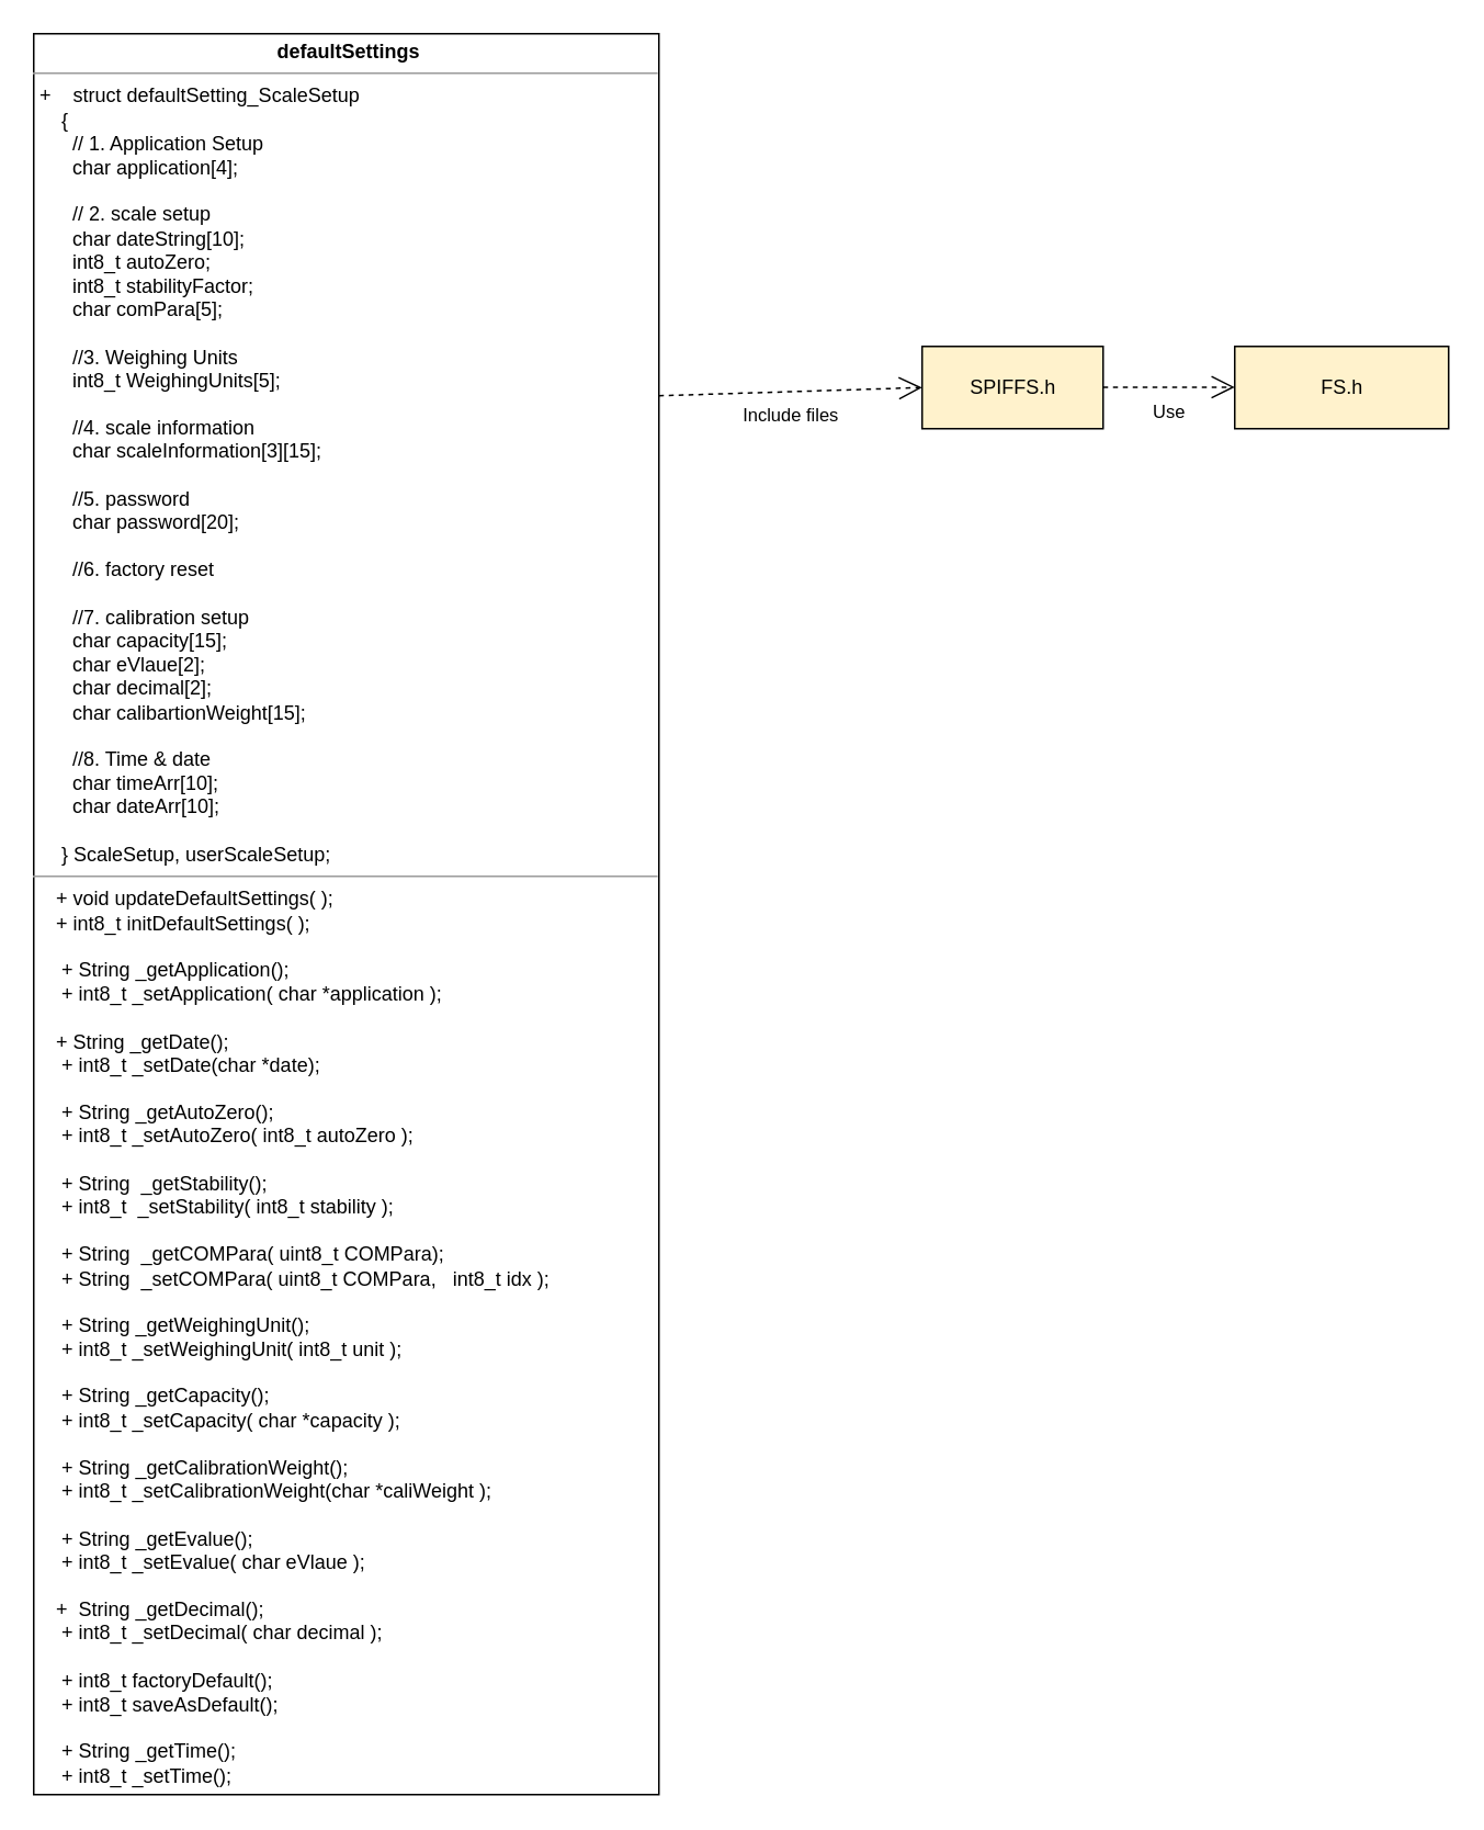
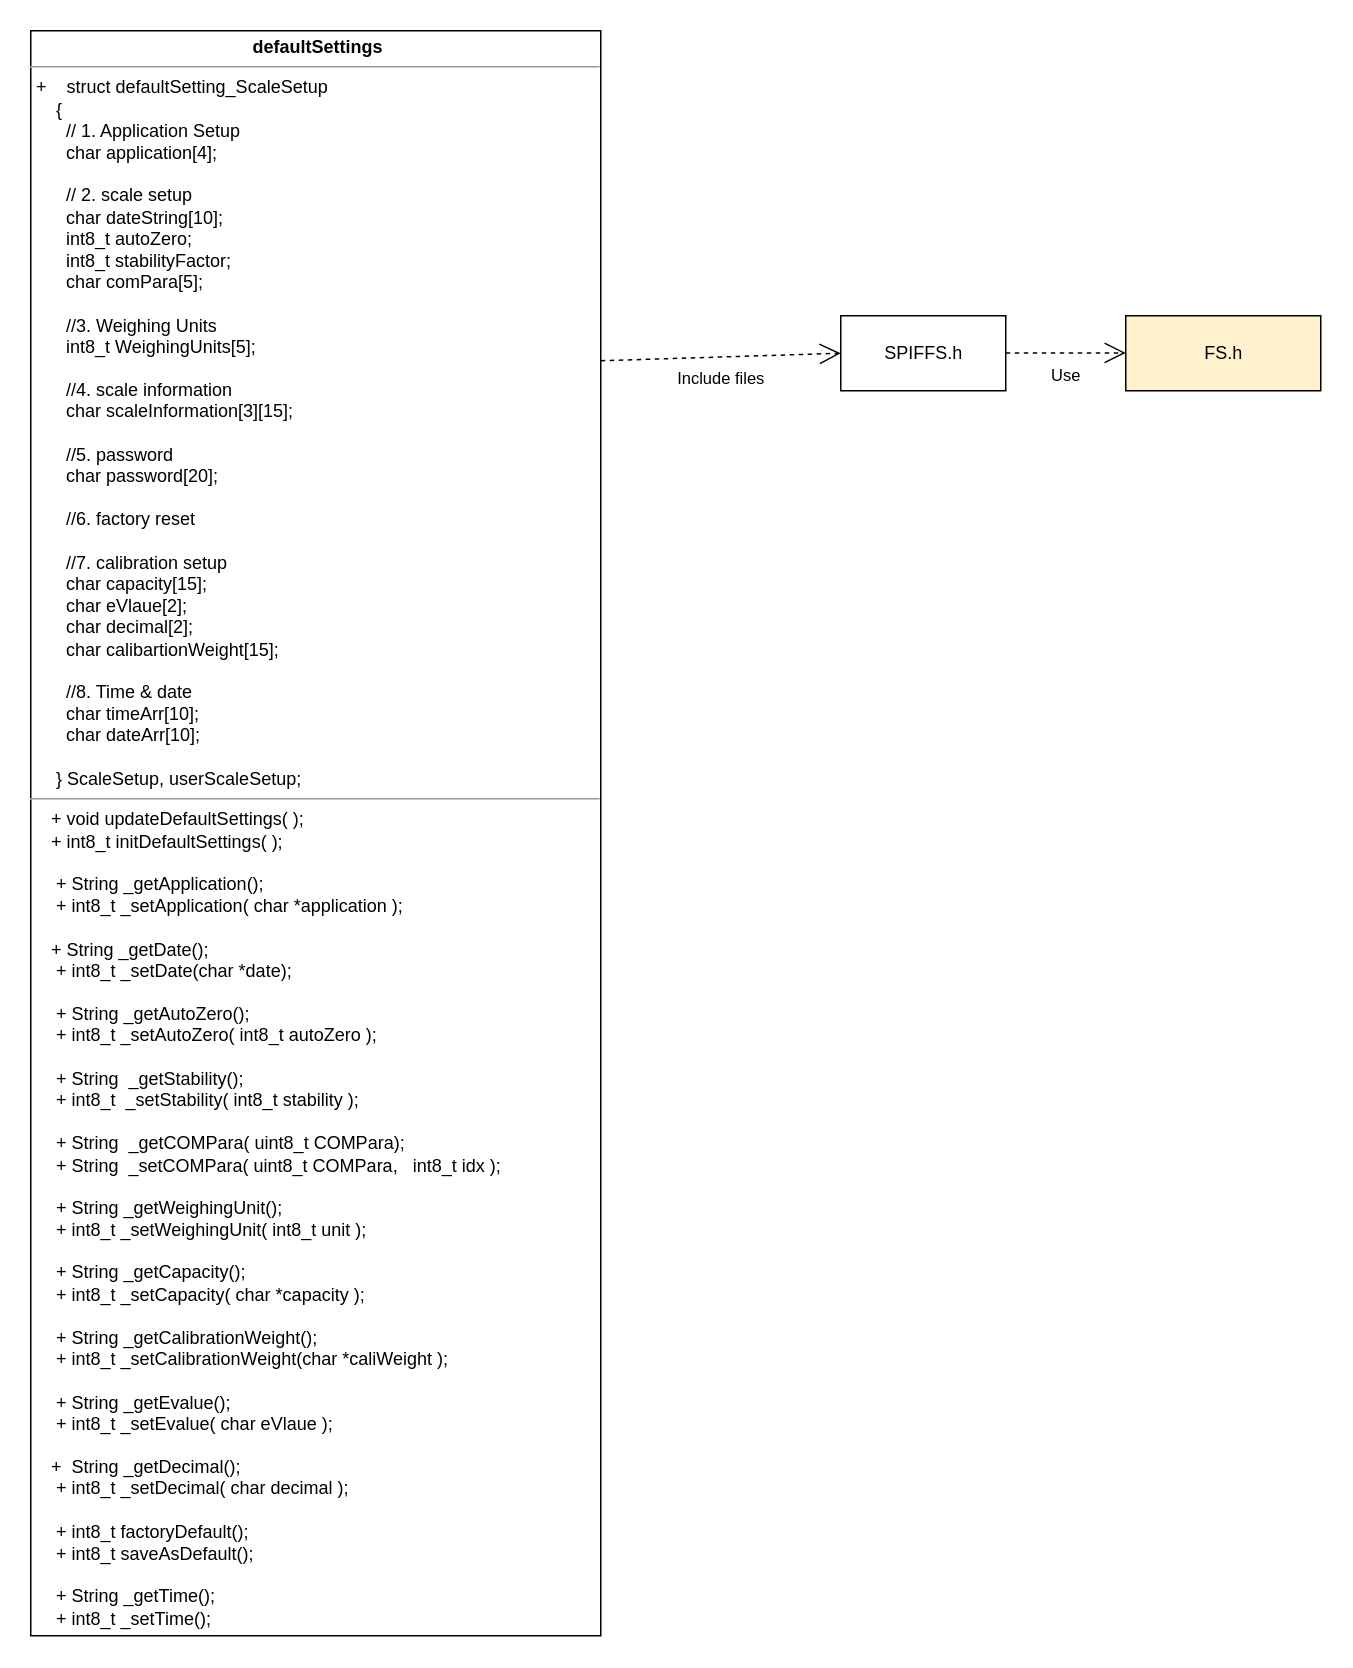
  <mxCell id="0" />
  <mxCell id="1" parent="0" />
  <mxCell id="2" value="&lt;p style=&quot;text-align: center ; margin: 4px 0px 0px&quot;&gt;&lt;b&gt;&amp;nbsp;defaultSettings&lt;/b&gt;&lt;br&gt;&lt;/p&gt;&lt;hr size=&quot;1&quot;&gt;&lt;p style=&quot;margin: 0px ; margin-left: 4px&quot;&gt;+&amp;nbsp;&lt;span&gt;&amp;nbsp; &amp;nbsp;struct defaultSetting_ScaleSetup&lt;/span&gt;&lt;/p&gt;&lt;p style=&quot;margin: 0px ; margin-left: 4px&quot;&gt;&amp;nbsp; &amp;nbsp; {&lt;/p&gt;&lt;p style=&quot;margin: 0px ; margin-left: 4px&quot;&gt;&amp;nbsp; &amp;nbsp; &amp;nbsp; // 1. Application Setup&lt;/p&gt;&lt;p style=&quot;margin: 0px ; margin-left: 4px&quot;&gt;&amp;nbsp; &amp;nbsp; &amp;nbsp; char application[4];&lt;/p&gt;&lt;p style=&quot;margin: 0px ; margin-left: 4px&quot;&gt;&lt;br&gt;&lt;/p&gt;&lt;p style=&quot;margin: 0px ; margin-left: 4px&quot;&gt;&amp;nbsp; &amp;nbsp; &amp;nbsp; // 2. scale setup&lt;/p&gt;&lt;p style=&quot;margin: 0px ; margin-left: 4px&quot;&gt;&amp;nbsp; &amp;nbsp; &amp;nbsp; char dateString[10];&lt;/p&gt;&lt;p style=&quot;margin: 0px ; margin-left: 4px&quot;&gt;&amp;nbsp; &amp;nbsp; &amp;nbsp; int8_t autoZero;&lt;/p&gt;&lt;p style=&quot;margin: 0px ; margin-left: 4px&quot;&gt;&amp;nbsp; &amp;nbsp; &amp;nbsp; int8_t stabilityFactor;&lt;/p&gt;&lt;p style=&quot;margin: 0px ; margin-left: 4px&quot;&gt;&amp;nbsp; &amp;nbsp; &amp;nbsp; char comPara[5];&lt;/p&gt;&lt;p style=&quot;margin: 0px ; margin-left: 4px&quot;&gt;&lt;br&gt;&lt;/p&gt;&lt;p style=&quot;margin: 0px ; margin-left: 4px&quot;&gt;&amp;nbsp; &amp;nbsp; &amp;nbsp; //3. Weighing Units&lt;/p&gt;&lt;p style=&quot;margin: 0px ; margin-left: 4px&quot;&gt;&amp;nbsp; &amp;nbsp; &amp;nbsp; int8_t WeighingUnits[5];&lt;/p&gt;&lt;p style=&quot;margin: 0px ; margin-left: 4px&quot;&gt;&lt;br&gt;&lt;/p&gt;&lt;p style=&quot;margin: 0px ; margin-left: 4px&quot;&gt;&amp;nbsp; &amp;nbsp; &amp;nbsp; //4. scale information&lt;/p&gt;&lt;p style=&quot;margin: 0px ; margin-left: 4px&quot;&gt;&amp;nbsp; &amp;nbsp; &amp;nbsp; char scaleInformation[3][15];&lt;/p&gt;&lt;p style=&quot;margin: 0px ; margin-left: 4px&quot;&gt;&lt;br&gt;&lt;/p&gt;&lt;p style=&quot;margin: 0px ; margin-left: 4px&quot;&gt;&amp;nbsp; &amp;nbsp; &amp;nbsp; //5. password&lt;/p&gt;&lt;p style=&quot;margin: 0px ; margin-left: 4px&quot;&gt;&amp;nbsp; &amp;nbsp; &amp;nbsp; char password[20];&lt;/p&gt;&lt;p style=&quot;margin: 0px ; margin-left: 4px&quot;&gt;&lt;br&gt;&lt;/p&gt;&lt;p style=&quot;margin: 0px ; margin-left: 4px&quot;&gt;&amp;nbsp; &amp;nbsp; &amp;nbsp; //6. factory reset&lt;/p&gt;&lt;p style=&quot;margin: 0px ; margin-left: 4px&quot;&gt;&lt;br&gt;&lt;/p&gt;&lt;p style=&quot;margin: 0px ; margin-left: 4px&quot;&gt;&amp;nbsp; &amp;nbsp; &amp;nbsp; //7. calibration setup&lt;/p&gt;&lt;p style=&quot;margin: 0px ; margin-left: 4px&quot;&gt;&amp;nbsp; &amp;nbsp; &amp;nbsp; char capacity[15];&lt;/p&gt;&lt;p style=&quot;margin: 0px ; margin-left: 4px&quot;&gt;&amp;nbsp; &amp;nbsp; &amp;nbsp; char eVlaue[2];&lt;/p&gt;&lt;p style=&quot;margin: 0px ; margin-left: 4px&quot;&gt;&amp;nbsp; &amp;nbsp; &amp;nbsp; char decimal[2];&lt;/p&gt;&lt;p style=&quot;margin: 0px ; margin-left: 4px&quot;&gt;&amp;nbsp; &amp;nbsp; &amp;nbsp; char calibartionWeight[15];&lt;/p&gt;&lt;p style=&quot;margin: 0px ; margin-left: 4px&quot;&gt;&lt;br&gt;&lt;/p&gt;&lt;p style=&quot;margin: 0px ; margin-left: 4px&quot;&gt;&amp;nbsp; &amp;nbsp; &amp;nbsp; //8. Time &amp;amp; date&lt;/p&gt;&lt;p style=&quot;margin: 0px ; margin-left: 4px&quot;&gt;&amp;nbsp; &amp;nbsp; &amp;nbsp; char timeArr[10];&lt;/p&gt;&lt;p style=&quot;margin: 0px ; margin-left: 4px&quot;&gt;&amp;nbsp; &amp;nbsp; &amp;nbsp; char dateArr[10];&lt;/p&gt;&lt;p style=&quot;margin: 0px ; margin-left: 4px&quot;&gt;&lt;br&gt;&lt;/p&gt;&lt;p style=&quot;margin: 0px ; margin-left: 4px&quot;&gt;&amp;nbsp; &amp;nbsp; } ScaleSetup, userScaleSetup;&lt;/p&gt;&lt;hr size=&quot;1&quot;&gt;&lt;p style=&quot;margin: 0px ; margin-left: 4px&quot;&gt;&amp;nbsp; &amp;nbsp;+ void updateDefaultSettings( );&lt;/p&gt;&lt;p style=&quot;margin: 0px ; margin-left: 4px&quot;&gt;&amp;nbsp; &amp;nbsp;+ int8_t initDefaultSettings( );&lt;/p&gt;&lt;p style=&quot;margin: 0px ; margin-left: 4px&quot;&gt;&lt;br&gt;&lt;/p&gt;&lt;p style=&quot;margin: 0px ; margin-left: 4px&quot;&gt;&amp;nbsp; &amp;nbsp; + String _getApplication();&lt;/p&gt;&lt;p style=&quot;margin: 0px ; margin-left: 4px&quot;&gt;&amp;nbsp; &amp;nbsp; + int8_t _setApplication( char *application );&lt;/p&gt;&lt;p style=&quot;margin: 0px ; margin-left: 4px&quot;&gt;&lt;br&gt;&lt;/p&gt;&lt;p style=&quot;margin: 0px ; margin-left: 4px&quot;&gt;&amp;nbsp; &amp;nbsp;+ String _getDate();&lt;/p&gt;&lt;p style=&quot;margin: 0px ; margin-left: 4px&quot;&gt;&amp;nbsp; &amp;nbsp; + int8_t _setDate(char *date);&lt;/p&gt;&lt;p style=&quot;margin: 0px ; margin-left: 4px&quot;&gt;&lt;br&gt;&lt;/p&gt;&lt;p style=&quot;margin: 0px ; margin-left: 4px&quot;&gt;&amp;nbsp; &amp;nbsp; + String _getAutoZero();&lt;/p&gt;&lt;p style=&quot;margin: 0px ; margin-left: 4px&quot;&gt;&amp;nbsp; &amp;nbsp; + int8_t _setAutoZero( int8_t autoZero );&lt;/p&gt;&lt;p style=&quot;margin: 0px ; margin-left: 4px&quot;&gt;&lt;br&gt;&lt;/p&gt;&lt;p style=&quot;margin: 0px ; margin-left: 4px&quot;&gt;&amp;nbsp; &amp;nbsp; + String&amp;nbsp; _getStability();&lt;/p&gt;&lt;p style=&quot;margin: 0px ; margin-left: 4px&quot;&gt;&amp;nbsp; &amp;nbsp; + int8_t&amp;nbsp; _setStability( int8_t stability );&lt;/p&gt;&lt;p style=&quot;margin: 0px ; margin-left: 4px&quot;&gt;&lt;br&gt;&lt;/p&gt;&lt;p style=&quot;margin: 0px ; margin-left: 4px&quot;&gt;&amp;nbsp; &amp;nbsp; + String&amp;nbsp; _getCOMPara( uint8_t COMPara);&lt;/p&gt;&lt;p style=&quot;margin: 0px ; margin-left: 4px&quot;&gt;&amp;nbsp; &amp;nbsp; + String&amp;nbsp; _setCOMPara( uint8_t COMPara,&amp;nbsp; &amp;nbsp;int8_t idx );&lt;/p&gt;&lt;p style=&quot;margin: 0px ; margin-left: 4px&quot;&gt;&lt;br&gt;&lt;/p&gt;&lt;p style=&quot;margin: 0px ; margin-left: 4px&quot;&gt;&amp;nbsp; &amp;nbsp; + String _getWeighingUnit();&lt;/p&gt;&lt;p style=&quot;margin: 0px ; margin-left: 4px&quot;&gt;&amp;nbsp; &amp;nbsp; + int8_t _setWeighingUnit( int8_t unit );&lt;/p&gt;&lt;p style=&quot;margin: 0px ; margin-left: 4px&quot;&gt;&lt;br&gt;&lt;/p&gt;&lt;p style=&quot;margin: 0px ; margin-left: 4px&quot;&gt;&amp;nbsp; &amp;nbsp; + String _getCapacity();&lt;/p&gt;&lt;p style=&quot;margin: 0px ; margin-left: 4px&quot;&gt;&amp;nbsp; &amp;nbsp; + int8_t _setCapacity( char *capacity );&lt;/p&gt;&lt;p style=&quot;margin: 0px ; margin-left: 4px&quot;&gt;&lt;br&gt;&lt;/p&gt;&lt;p style=&quot;margin: 0px ; margin-left: 4px&quot;&gt;&amp;nbsp; &amp;nbsp; + String _getCalibrationWeight();&lt;/p&gt;&lt;p style=&quot;margin: 0px ; margin-left: 4px&quot;&gt;&amp;nbsp; &amp;nbsp; + int8_t _setCalibrationWeight(char *caliWeight );&lt;/p&gt;&lt;p style=&quot;margin: 0px ; margin-left: 4px&quot;&gt;&lt;br&gt;&lt;/p&gt;&lt;p style=&quot;margin: 0px ; margin-left: 4px&quot;&gt;&amp;nbsp; &amp;nbsp; + String _getEvalue();&lt;/p&gt;&lt;p style=&quot;margin: 0px ; margin-left: 4px&quot;&gt;&amp;nbsp; &amp;nbsp; + int8_t _setEvalue( char eVlaue );&lt;/p&gt;&lt;p style=&quot;margin: 0px ; margin-left: 4px&quot;&gt;&lt;br&gt;&lt;/p&gt;&lt;p style=&quot;margin: 0px ; margin-left: 4px&quot;&gt;&amp;nbsp; &amp;nbsp;+&amp;nbsp; String _getDecimal();&lt;/p&gt;&lt;p style=&quot;margin: 0px ; margin-left: 4px&quot;&gt;&amp;nbsp; &amp;nbsp; + int8_t _setDecimal( char decimal );&lt;/p&gt;&lt;p style=&quot;margin: 0px ; margin-left: 4px&quot;&gt;&lt;br&gt;&lt;/p&gt;&lt;p style=&quot;margin: 0px ; margin-left: 4px&quot;&gt;&amp;nbsp; &amp;nbsp; + int8_t factoryDefault();&lt;/p&gt;&lt;p style=&quot;margin: 0px ; margin-left: 4px&quot;&gt;&amp;nbsp; &amp;nbsp; + int8_t saveAsDefault();&lt;/p&gt;&lt;p style=&quot;margin: 0px ; margin-left: 4px&quot;&gt;&lt;br&gt;&lt;/p&gt;&lt;p style=&quot;margin: 0px ; margin-left: 4px&quot;&gt;&amp;nbsp; &amp;nbsp; + String _getTime();&lt;/p&gt;&lt;p style=&quot;margin: 0px ; margin-left: 4px&quot;&gt;&amp;nbsp; &amp;nbsp; + int8_t _setTime();&lt;/p&gt;" style="verticalAlign=top;align=left;overflow=fill;fontSize=12;fontFamily=Helvetica;html=1;" vertex="1" parent="1"><mxGeometry x="20" y="20" width="380" height="1070" as="geometry" /></mxCell>
- <mxCell id="3" value="SPIFFS.h" style="html=1;fillColor=#fff2cc;" vertex="1" parent="1"><mxGeometry x="560" y="210" width="110" height="50" as="geometry" /></mxCell>
+ <mxCell id="3" value="SPIFFS.h" style="html=1;" vertex="1" parent="1"><mxGeometry x="560" y="210" width="110" height="50" as="geometry" /></mxCell>
  <mxCell id="4" value="FS.h" style="html=1;fillColor=#fff2cc;" vertex="1" parent="1"><mxGeometry x="750" y="210" width="130" height="50" as="geometry" /></mxCell>
  <mxCell id="5" value="Use" style="endArrow=open;endSize=12;dashed=1;html=1;" edge="1" parent="1"><mxGeometry y="-15" width="160" relative="1" as="geometry"><mxPoint x="670" y="234.8" as="sourcePoint" /><mxPoint x="750" y="234.8" as="targetPoint" /><mxPoint as="offset" /></mxGeometry></mxCell>
  <mxCell id="6" value="Include files" style="endArrow=open;endSize=12;dashed=1;html=1;entryX=0;entryY=0.5;entryDx=0;entryDy=0;" edge="1" parent="1" target="3"><mxGeometry y="-15" width="160" relative="1" as="geometry"><mxPoint x="400" y="240" as="sourcePoint" /><mxPoint x="480" y="240" as="targetPoint" /><mxPoint as="offset" /></mxGeometry></mxCell>
